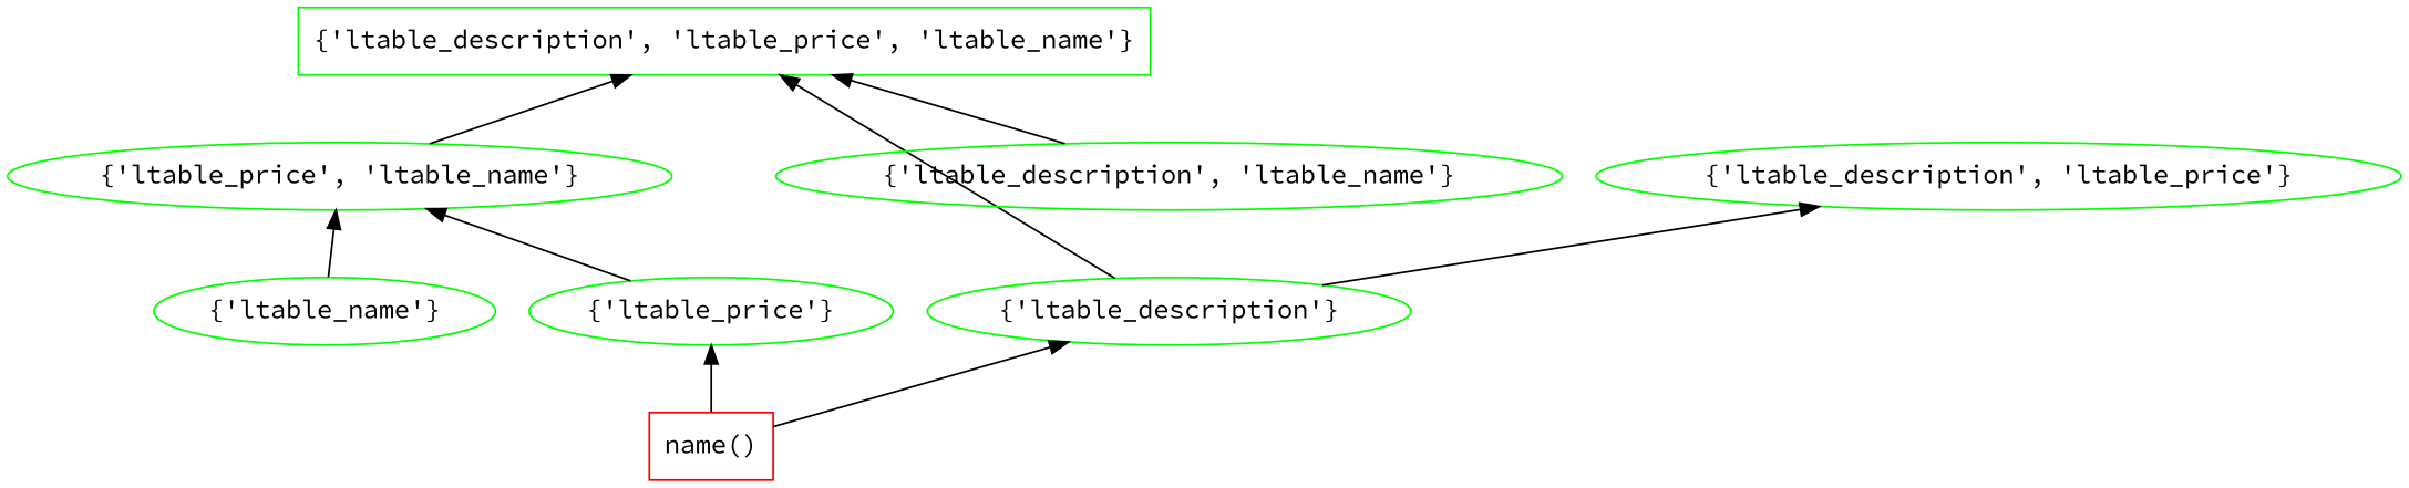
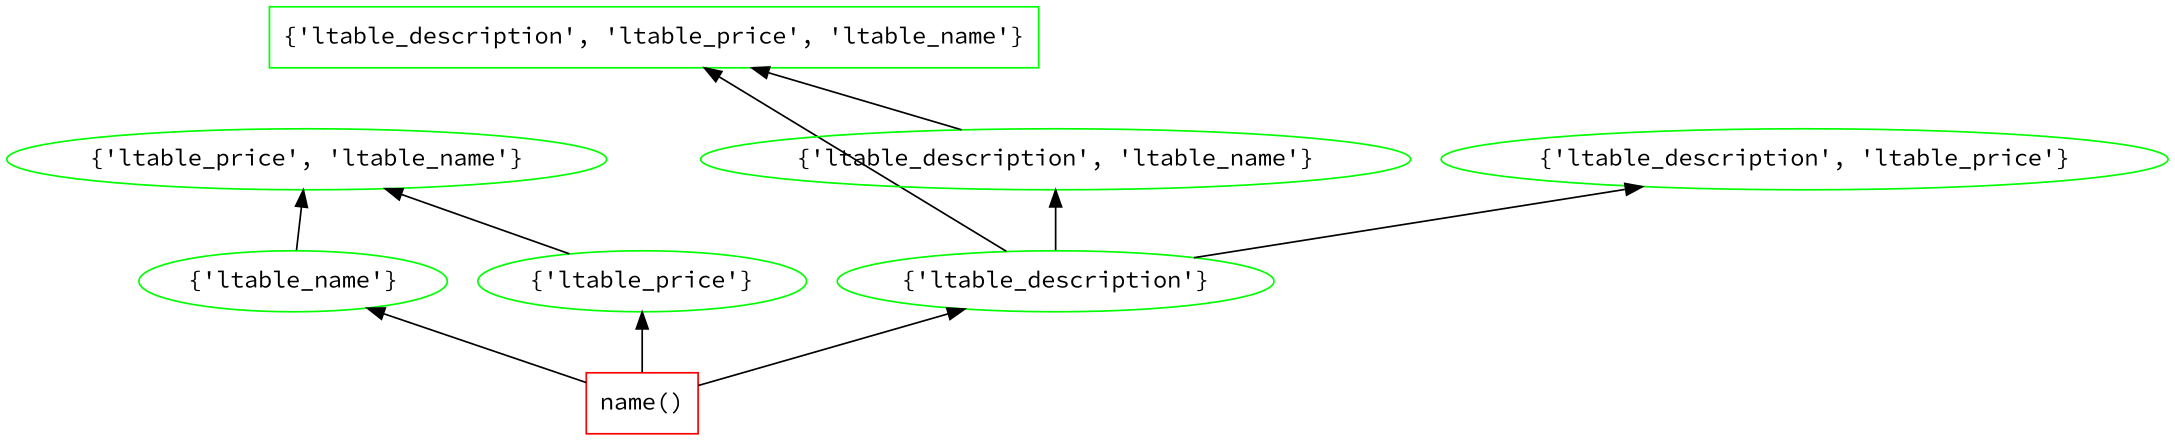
  digraph {
    fontname="Source Code Pro"
    rankdir=BT
    splines=line
    node [color=green fontname="Source Code Pro"]
    edge [fontname="Source Code Pro"]
    "{'ltable_description', 'ltable_price', 'ltable_name'}" [shape=box]
    n2 [color=red label="name()" shape=box]
    "{'ltable_name'}"
    "{'ltable_description'}"
    "{'ltable_price'}"
    "{'ltable_price', 'ltable_name'}"
    "{'ltable_description', 'ltable_name'}"
    "{'ltable_description', 'ltable_price'}"
+   n2 -> "{'ltable_name'}"
    n2 -> "{'ltable_description'}"
    n2 -> "{'ltable_price'}"
    "{'ltable_name'}" -> "{'ltable_price', 'ltable_name'}"
    "{'ltable_description'}" -> "{'ltable_description', 'ltable_price', 'ltable_name'}"
+   "{'ltable_description'}" -> "{'ltable_description', 'ltable_name'}"
    "{'ltable_description'}" -> "{'ltable_description', 'ltable_price'}"
    "{'ltable_price'}" -> "{'ltable_price', 'ltable_name'}"
-   "{'ltable_price', 'ltable_name'}" -> "{'ltable_description', 'ltable_price', 'ltable_name'}"
    "{'ltable_description', 'ltable_name'}" -> "{'ltable_description', 'ltable_price', 'ltable_name'}"
  }
